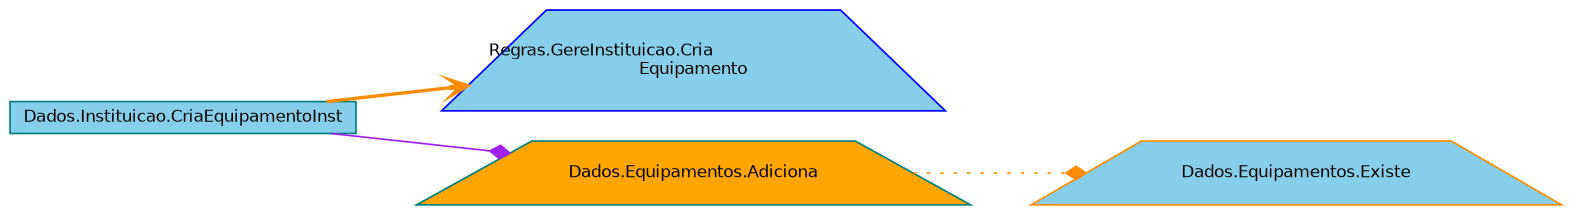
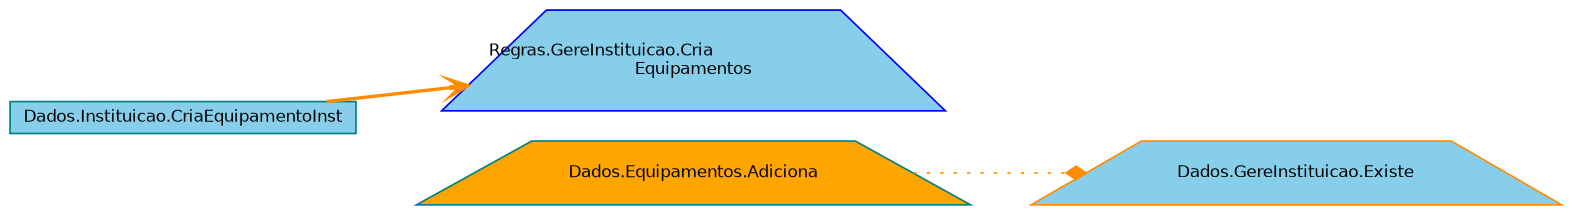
  digraph {
    rankdir=LR
    node [color=teal fillcolor=skyblue fontname=Helvetica fontsize=10 shape=trapezium style=filled]
    edge [arrowhead=diamond color=darkorange fontname=Helvetica fontsize=10 labelfontname=Helvetica labelfontsize=10]
-   n1 [color=blue fontcolor=black height=0.2 label="Regras.GereInstituicao.Cria\lEquipamento" width=0.4]
+   n1 [color=blue fontcolor=black height=0.2 label="Regras.GereInstituicao.Cria\lEquipamentos" width=0.4]
    n2 [height=0.2 label="Dados.Instituicao.CriaEquipamentoInst" shape=box width=0.4]
    n3 [fillcolor=orange height=0.2 label="Dados.Equipamentos.Adiciona" width=0.4]
-   n4 [color=darkorange height=0.2 label="Dados.Equipamentos.Existe" width=0.4]
+   n4 [color=darkorange height=0.2 label="Dados.GereInstituicao.Existe" width=0.4]
    n2 -> n1 [arrowhead=vee style=bold]
-   n2 -> n3 [color=purple style=solid]
    n3 -> n4 [style=dotted]
  }
